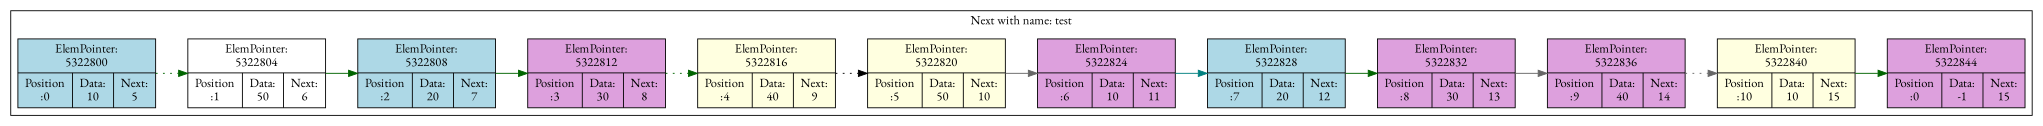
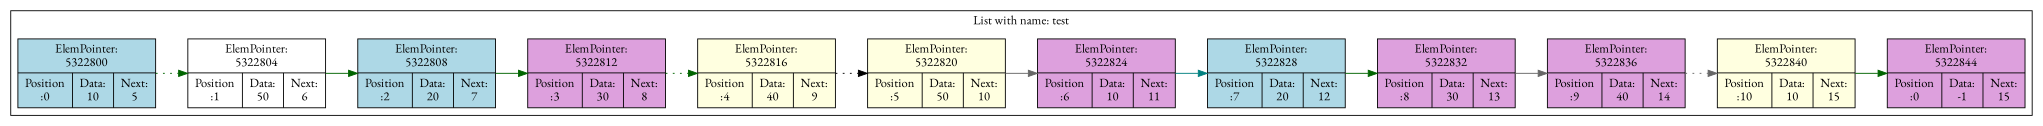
  digraph {
    rankdir=LR
    fontname="EB Garamond"
    node [shape=record style=filled fillcolor=plum fontname="EB Garamond"]
    edge [color=darkgreen style=solid fontname="EB Garamond"]
    n1 [label="ElemPointer:\n5322800 | {Position\n:0 | Data:\n10 | Next:\n5}" fillcolor=lightblue]
    n2 [label="ElemPointer:\n5322804 | {Position\n:1 | Data:\n50 | Next:\n6}" fillcolor=white]
    n3 [label="ElemPointer:\n5322808 | {Position\n:2 | Data:\n20 | Next:\n7}" fillcolor=lightblue]
    n4 [label="ElemPointer:\n5322812 | {Position\n:3 | Data:\n30 | Next:\n8}"]
    n5 [label="ElemPointer:\n5322816 | {Position\n:4 | Data:\n40 | Next:\n9}" fillcolor=lightyellow]
    n6 [label="ElemPointer:\n5322820 | {Position\n:5 | Data:\n50 | Next:\n10}" fillcolor=lightyellow]
    n7 [label="ElemPointer:\n5322824 | {Position\n:6 | Data:\n10 | Next:\n11}"]
    n8 [label="ElemPointer:\n5322828 | {Position\n:7 | Data:\n20 | Next:\n12}" fillcolor=lightblue]
    n9 [label="ElemPointer:\n5322832 | {Position\n:8 | Data:\n30 | Next:\n13}"]
    n10 [label="ElemPointer:\n5322836 | {Position\n:9 | Data:\n40 | Next:\n14}"]
    n11 [label="ElemPointer:\n5322840 | {Position\n:10 | Data:\n10 | Next:\n15}" fillcolor=lightyellow]
    n12 [label="ElemPointer:\n5322844 | {Position\n:0 | Data:\n-1 | Next:\n15}"]
    subgraph cluster_1 {
-     label="Next with name: test"
+     label="List with name: test"
      n1
      n2
      n3
      n4
      n5
      n6
      n7
      n8
      n9
      n10
      n11
      n12
    }
    n1 -> n2 [style=dotted]
    n2 -> n3
    n3 -> n4
    n4 -> n5 [style=dotted]
    n5 -> n6 [color=black style=dotted]
    n6 -> n7 [color=gray40]
    n7 -> n8 [color=teal]
    n8 -> n9
    n9 -> n10 [color=gray40]
    n10 -> n11 [color=gray40 style=dotted]
    n11 -> n12
  }
